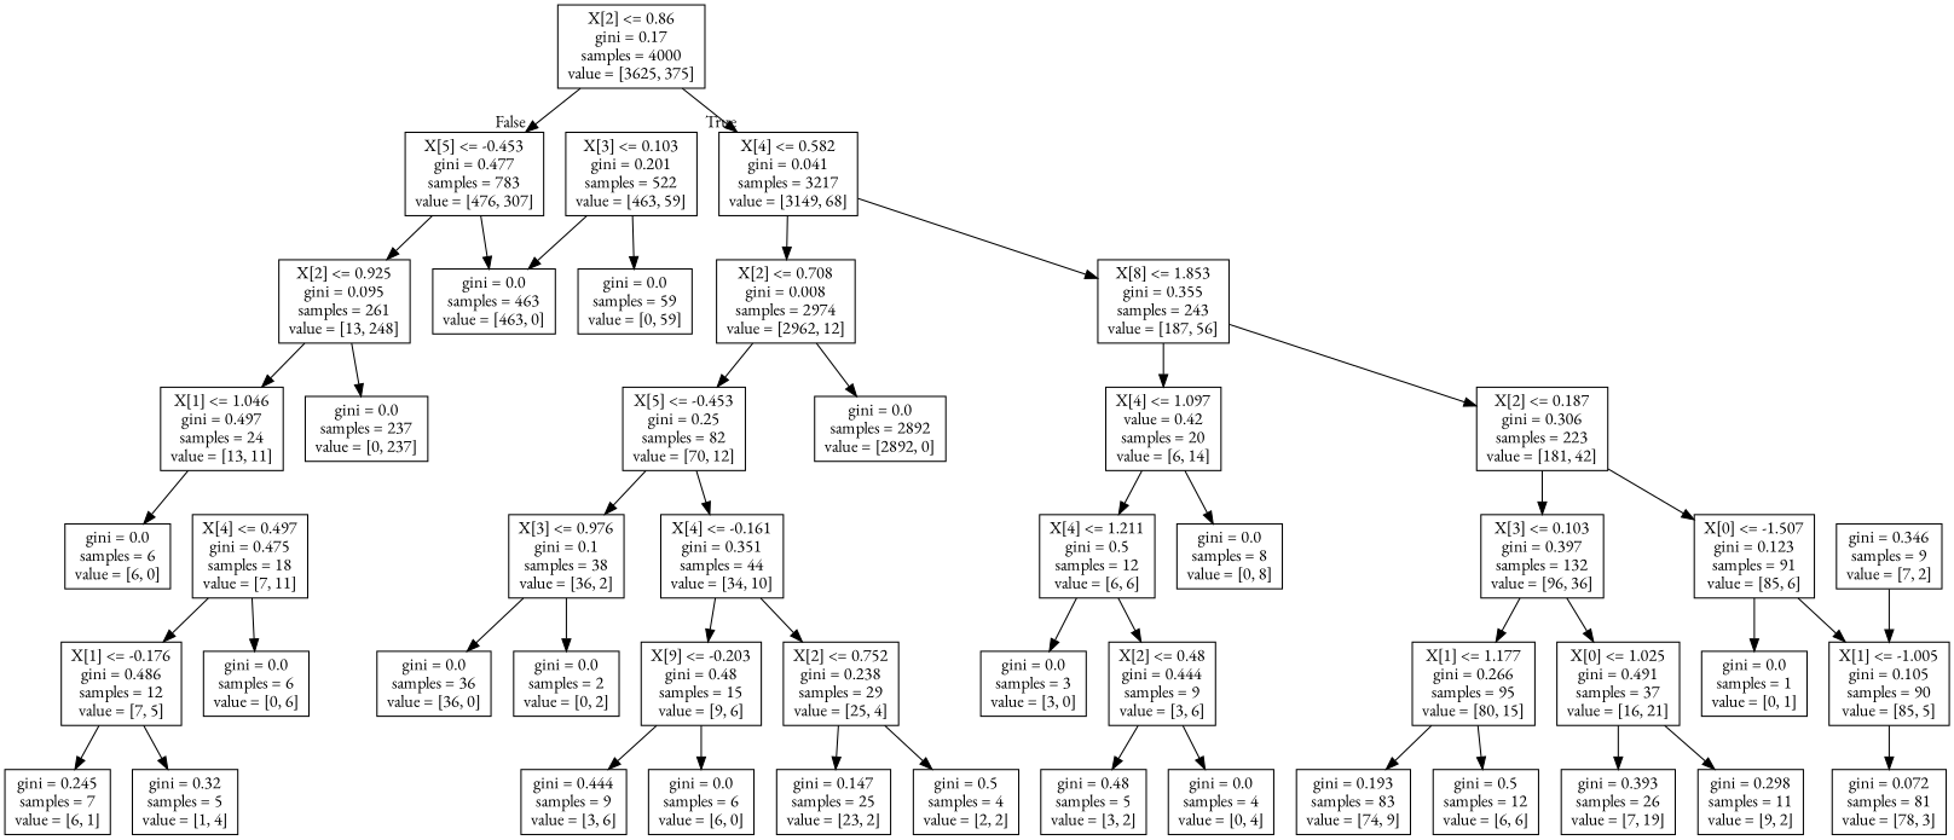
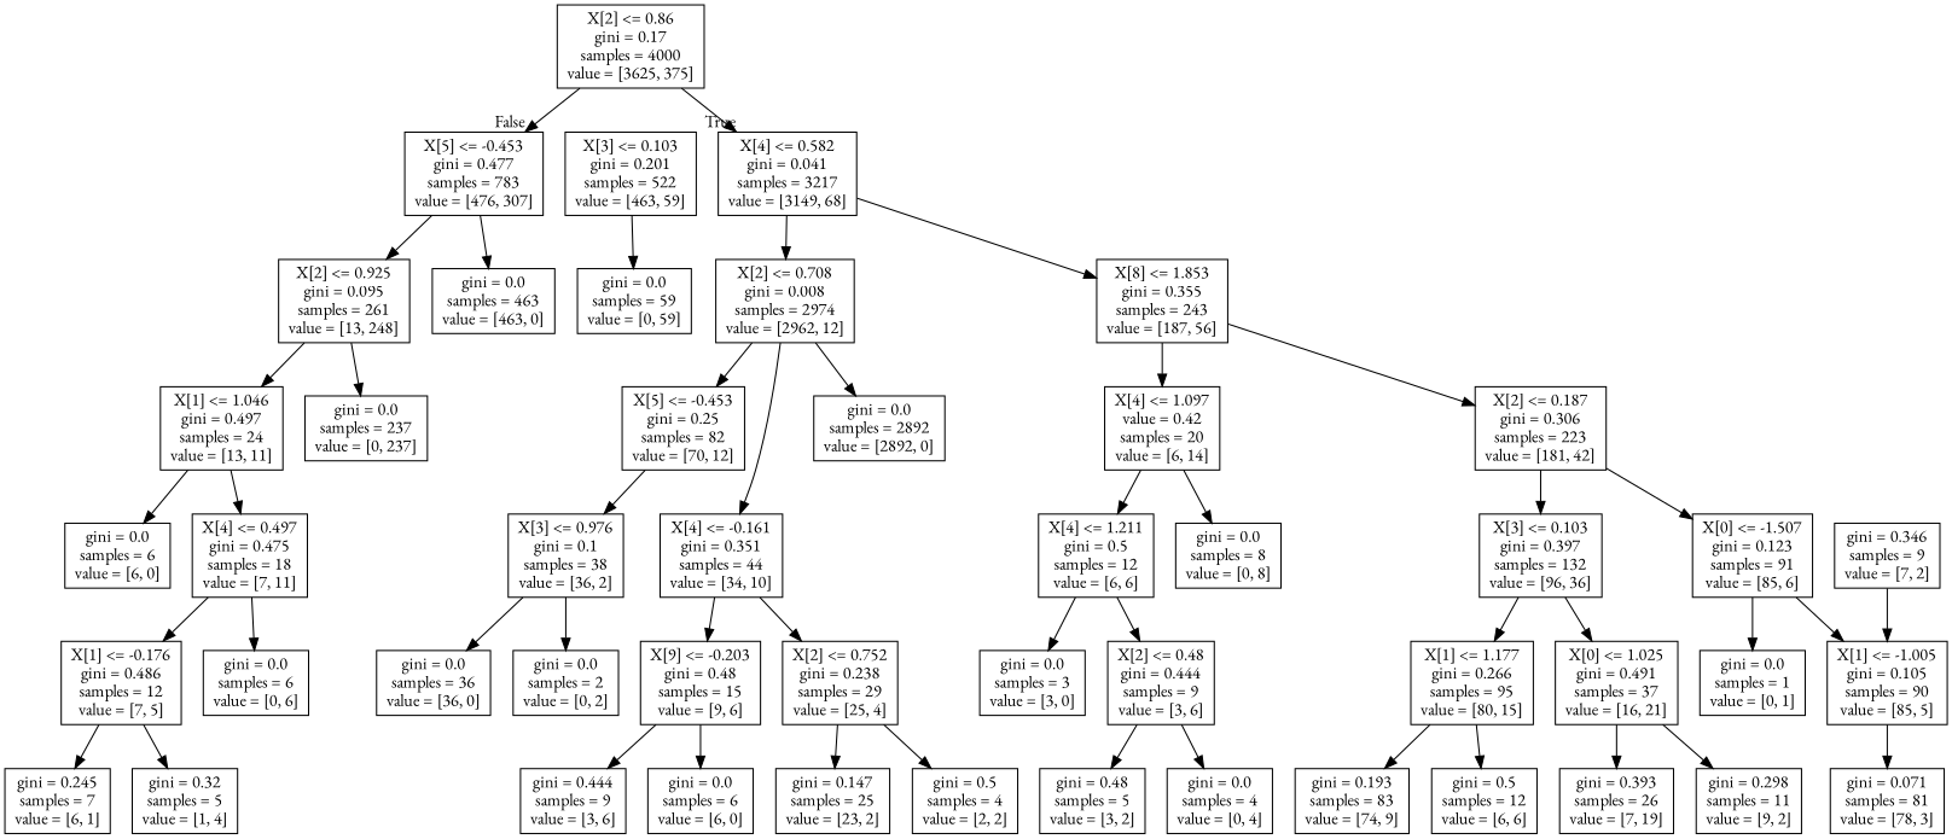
  digraph {
    fontname="EB Garamond"
    node [fontname="EB Garamond" shape=box]
    edge [fontname="EB Garamond"]
    n1 [label="X[2] <= 0.86\ngini = 0.17\nsamples = 4000\nvalue = [3625, 375]"]
    n2 [label="X[4] <= 0.582\ngini = 0.041\nsamples = 3217\nvalue = [3149, 68]"]
    n3 [label="X[5] <= -0.453\ngini = 0.477\nsamples = 783\nvalue = [476, 307]"]
    n4 [label="X[2] <= 0.708\ngini = 0.008\nsamples = 2974\nvalue = [2962, 12]"]
    n5 [label="X[8] <= 1.853\ngini = 0.355\nsamples = 243\nvalue = [187, 56]"]
    n6 [label="X[2] <= 0.925\ngini = 0.095\nsamples = 261\nvalue = [13, 248]"]
    n7 [label="gini = 0.0\nsamples = 463\nvalue = [463, 0]"]
    n8 [label="gini = 0.0\nsamples = 2892\nvalue = [2892, 0]"]
    n9 [label="X[5] <= -0.453\ngini = 0.25\nsamples = 82\nvalue = [70, 12]"]
    n10 [label="X[2] <= 0.187\ngini = 0.306\nsamples = 223\nvalue = [181, 42]"]
    n11 [label="X[4] <= 1.097\nvalue = 0.42\nsamples = 20\nvalue = [6, 14]"]
    n12 [label="X[3] <= 0.976\ngini = 0.1\nsamples = 38\nvalue = [36, 2]"]
    n13 [label="X[4] <= -0.161\ngini = 0.351\nsamples = 44\nvalue = [34, 10]"]
    n14 [label="gini = 0.0\nsamples = 36\nvalue = [36, 0]"]
    n15 [label="gini = 0.0\nsamples = 2\nvalue = [0, 2]"]
    n16 [label="X[9] <= -0.203\ngini = 0.48\nsamples = 15\nvalue = [9, 6]"]
    n17 [label="X[2] <= 0.752\ngini = 0.238\nsamples = 29\nvalue = [25, 4]"]
    n18 [label="gini = 0.0\nsamples = 6\nvalue = [6, 0]"]
    n19 [label="gini = 0.444\nsamples = 9\nvalue = [3, 6]"]
    n20 [label="gini = 0.5\nsamples = 4\nvalue = [2, 2]"]
    n21 [label="gini = 0.147\nsamples = 25\nvalue = [23, 2]"]
    n22 [label="X[0] <= -1.507\ngini = 0.123\nsamples = 91\nvalue = [85, 6]"]
    n23 [label="X[3] <= 0.103\ngini = 0.397\nsamples = 132\nvalue = [96, 36]"]
    n24 [label="gini = 0.0\nsamples = 8\nvalue = [0, 8]"]
    n25 [label="X[4] <= 1.211\ngini = 0.5\nsamples = 12\nvalue = [6, 6]"]
    n26 [label="gini = 0.0\nsamples = 1\nvalue = [0, 1]"]
    n27 [label="X[1] <= -1.005\ngini = 0.105\nsamples = 90\nvalue = [85, 5]"]
    n28 [label="X[1] <= 1.177\ngini = 0.266\nsamples = 95\nvalue = [80, 15]"]
    n29 [label="X[0] <= 1.025\ngini = 0.491\nsamples = 37\nvalue = [16, 21]"]
-   n30 [label="gini = 0.072\nsamples = 81\nvalue = [78, 3]"]
+   n30 [label="gini = 0.071\nsamples = 81\nvalue = [78, 3]"]
    n31 [label="gini = 0.346\nsamples = 9\nvalue = [7, 2]"]
    n32 [label="gini = 0.193\nsamples = 83\nvalue = [74, 9]"]
    n33 [label="gini = 0.5\nsamples = 12\nvalue = [6, 6]"]
    n34 [label="gini = 0.393\nsamples = 26\nvalue = [7, 19]"]
    n35 [label="gini = 0.298\nsamples = 11\nvalue = [9, 2]"]
    n36 [label="gini = 0.0\nsamples = 3\nvalue = [3, 0]"]
    n37 [label="X[2] <= 0.48\ngini = 0.444\nsamples = 9\nvalue = [3, 6]"]
    n38 [label="gini = 0.48\nsamples = 5\nvalue = [3, 2]"]
    n39 [label="gini = 0.0\nsamples = 4\nvalue = [0, 4]"]
    n40 [label="X[3] <= 0.103\ngini = 0.201\nsamples = 522\nvalue = [463, 59]"]
    n41 [label="gini = 0.0\nsamples = 59\nvalue = [0, 59]"]
    n42 [label="X[1] <= 1.046\ngini = 0.497\nsamples = 24\nvalue = [13, 11]"]
    n43 [label="gini = 0.0\nsamples = 237\nvalue = [0, 237]"]
    n44 [label="X[4] <= 0.497\ngini = 0.475\nsamples = 18\nvalue = [7, 11]"]
    n45 [label="gini = 0.0\nsamples = 6\nvalue = [6, 0]"]
    n46 [label="X[1] <= -0.176\ngini = 0.486\nsamples = 12\nvalue = [7, 5]"]
    n47 [label="gini = 0.0\nsamples = 6\nvalue = [0, 6]"]
    n48 [label="gini = 0.245\nsamples = 7\nvalue = [6, 1]"]
    n49 [label="gini = 0.32\nsamples = 5\nvalue = [1, 4]"]
    n1 -> n2 [headlabel=True labelangle=45 labeldistance=2.5]
    n1 -> n3 [headlabel=False labelangle=-45 labeldistance=2.5]
    n2 -> n4
    n2 -> n5
    n3 -> n6
    n3 -> n7
    n4 -> n8
    n4 -> n9
    n5 -> n10
    n5 -> n11
    n6 -> n42
    n6 -> n43
    n9 -> n12
-   n9 -> n13
+   n4 -> n13
    n10 -> n22
    n10 -> n23
    n11 -> n24
    n11 -> n25
    n12 -> n14
    n12 -> n15
    n13 -> n16
    n13 -> n17
    n16 -> n18
    n16 -> n19
    n17 -> n20
    n17 -> n21
    n22 -> n26
    n22 -> n27
    n23 -> n28
    n23 -> n29
    n25 -> n36
    n25 -> n37
    n27 -> n30
    n28 -> n32
    n28 -> n33
    n29 -> n34
    n29 -> n35
    n31 -> n27
    n37 -> n38
    n37 -> n39
-   n40 -> n7
    n40 -> n41
+   n42 -> n44
    n42 -> n45
    n44 -> n46
    n44 -> n47
    n46 -> n48
    n46 -> n49
  }
